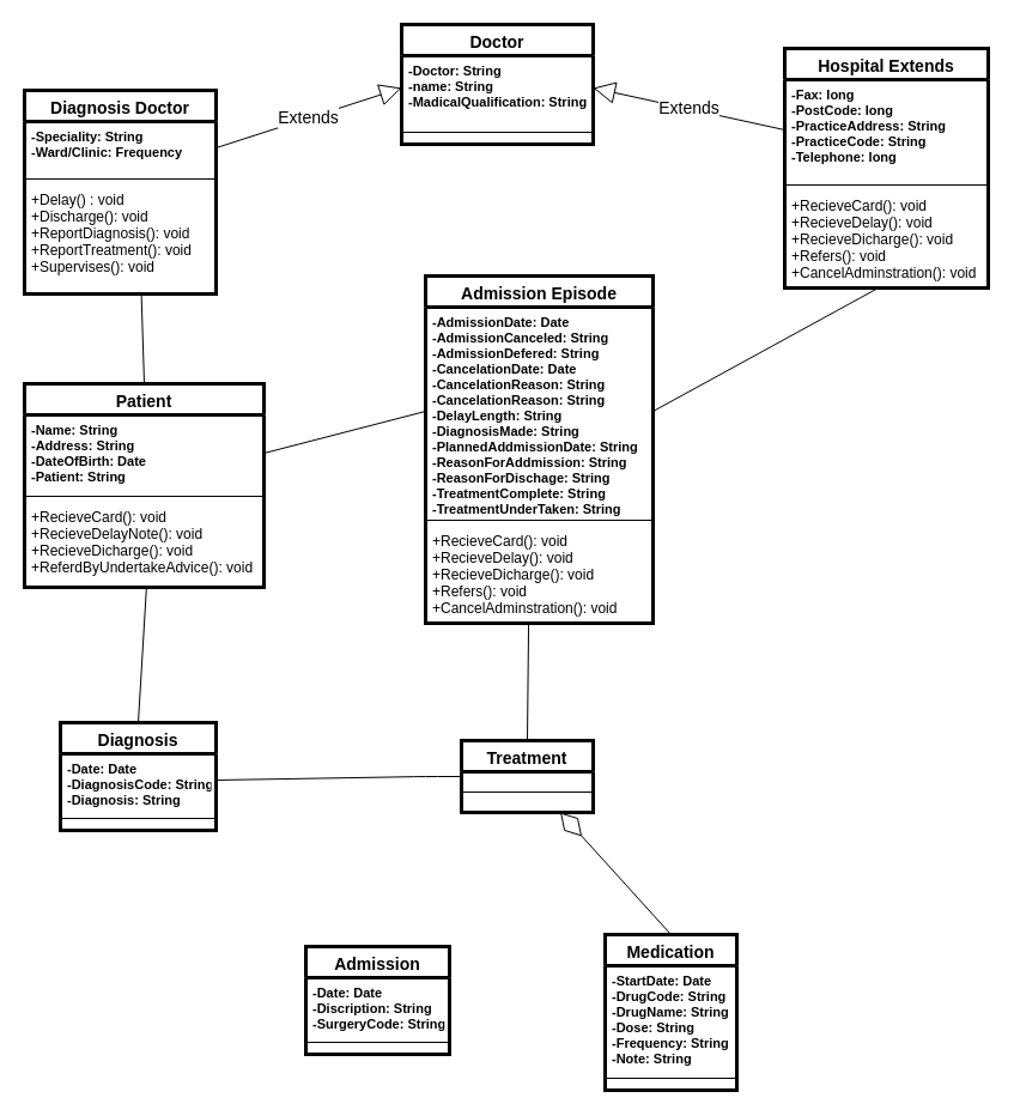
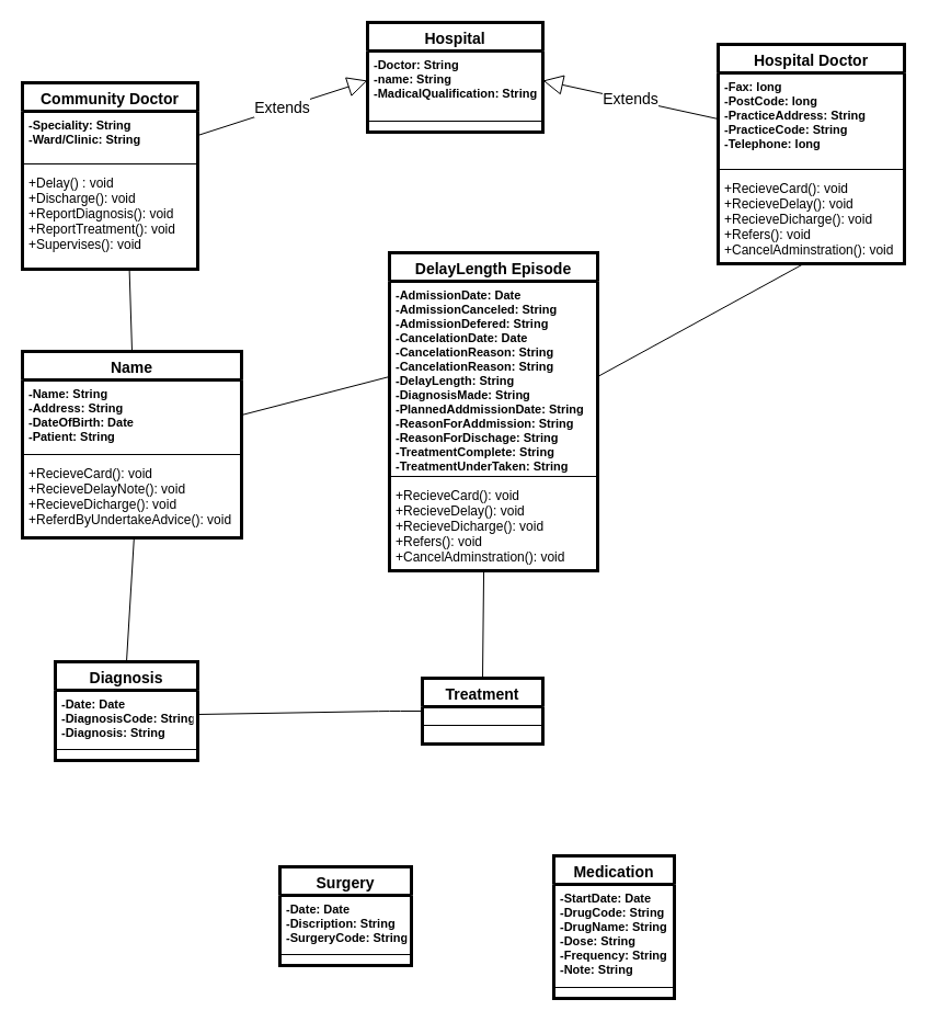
  <mxCell id="0" />
  <mxCell id="1" parent="0" />
- <mxCell id="2" value="Doctor" style="swimlane;fontStyle=1;align=center;verticalAlign=top;childLayout=stackLayout;horizontal=1;startSize=26;horizontalStack=0;resizeParent=1;resizeParentMax=0;resizeLast=0;collapsible=1;marginBottom=0;fontSize=14;strokeWidth=3;" parent="1" vertex="1"><mxGeometry x="335" y="20" width="160" height="100" as="geometry" /></mxCell>
+ <mxCell id="2" value="Hospital" style="swimlane;fontStyle=1;align=center;verticalAlign=top;childLayout=stackLayout;horizontal=1;startSize=26;horizontalStack=0;resizeParent=1;resizeParentMax=0;resizeLast=0;collapsible=1;marginBottom=0;fontSize=14;strokeWidth=3;" parent="1" vertex="1"><mxGeometry x="335" y="20" width="160" height="100" as="geometry" /></mxCell>
  <mxCell id="3" value="-Doctor: String&#10;-name: String&#10;-MadicalQualification: String" style="text;strokeColor=none;fillColor=none;align=left;verticalAlign=top;spacingLeft=4;spacingRight=4;overflow=hidden;rotatable=0;points=[[0,0.5],[1,0.5]];portConstraint=eastwest;fontSize=11;fontStyle=1" parent="2" vertex="1"><mxGeometry y="26" width="160" height="54" as="geometry" /></mxCell>
  <mxCell id="4" value="" style="line;strokeWidth=1;fillColor=none;align=left;verticalAlign=middle;spacingTop=-1;spacingLeft=3;spacingRight=3;rotatable=0;labelPosition=right;points=[];portConstraint=eastwest;" parent="2" vertex="1"><mxGeometry y="80" width="160" height="20" as="geometry" /></mxCell>
- <mxCell id="5" value="Diagnosis Doctor" style="swimlane;fontStyle=1;align=center;verticalAlign=top;childLayout=stackLayout;horizontal=1;startSize=26;horizontalStack=0;resizeParent=1;resizeParentMax=0;resizeLast=0;collapsible=1;marginBottom=0;fontSize=14;strokeWidth=3;" parent="1" vertex="1"><mxGeometry x="20" y="75" width="160" height="170" as="geometry" /></mxCell>
- <mxCell id="6" value="-Speciality: String&#10;-Ward/Clinic: Frequency" style="text;strokeColor=none;fillColor=none;align=left;verticalAlign=top;spacingLeft=4;spacingRight=4;overflow=hidden;rotatable=0;points=[[0,0.5],[1,0.5]];portConstraint=eastwest;fontStyle=1;fontSize=11;" parent="5" vertex="1"><mxGeometry y="26" width="160" height="44" as="geometry" /></mxCell>
+ <mxCell id="5" value="Community Doctor" style="swimlane;fontStyle=1;align=center;verticalAlign=top;childLayout=stackLayout;horizontal=1;startSize=26;horizontalStack=0;resizeParent=1;resizeParentMax=0;resizeLast=0;collapsible=1;marginBottom=0;fontSize=14;strokeWidth=3;" parent="1" vertex="1"><mxGeometry x="20" y="75" width="160" height="170" as="geometry" /></mxCell>
+ <mxCell id="6" value="-Speciality: String&#10;-Ward/Clinic: String" style="text;strokeColor=none;fillColor=none;align=left;verticalAlign=top;spacingLeft=4;spacingRight=4;overflow=hidden;rotatable=0;points=[[0,0.5],[1,0.5]];portConstraint=eastwest;fontStyle=1;fontSize=11;" parent="5" vertex="1"><mxGeometry y="26" width="160" height="44" as="geometry" /></mxCell>
  <mxCell id="7" value="" style="line;strokeWidth=1;fillColor=none;align=left;verticalAlign=middle;spacingTop=-1;spacingLeft=3;spacingRight=3;rotatable=0;labelPosition=right;points=[];portConstraint=eastwest;" parent="5" vertex="1"><mxGeometry y="70" width="160" height="8" as="geometry" /></mxCell>
  <mxCell id="8" value="+Delay() : void&#10;+Discharge(): void&#10;+ReportDiagnosis(): void&#10;+ReportTreatment(): void&#10;+Supervises(): void" style="text;strokeColor=none;fillColor=none;align=left;verticalAlign=top;spacingLeft=4;spacingRight=4;overflow=hidden;rotatable=0;points=[[0,0.5],[1,0.5]];portConstraint=eastwest;" parent="5" vertex="1"><mxGeometry y="78" width="160" height="92" as="geometry" /></mxCell>
- <mxCell id="9" value="Hospital Extends" style="swimlane;fontStyle=1;align=center;verticalAlign=top;childLayout=stackLayout;horizontal=1;startSize=26;horizontalStack=0;resizeParent=1;resizeParentMax=0;resizeLast=0;collapsible=1;marginBottom=0;fontSize=14;strokeWidth=3;" parent="1" vertex="1"><mxGeometry x="655" y="40" width="170" height="200" as="geometry" /></mxCell>
+ <mxCell id="9" value="Hospital Doctor" style="swimlane;fontStyle=1;align=center;verticalAlign=top;childLayout=stackLayout;horizontal=1;startSize=26;horizontalStack=0;resizeParent=1;resizeParentMax=0;resizeLast=0;collapsible=1;marginBottom=0;fontSize=14;strokeWidth=3;" parent="1" vertex="1"><mxGeometry x="655" y="40" width="170" height="200" as="geometry" /></mxCell>
  <mxCell id="10" value="-Fax: long&#10;-PostCode: long&#10;-PracticeAddress: String&#10;-PracticeCode: String&#10;-Telephone: long" style="text;strokeColor=none;fillColor=none;align=left;verticalAlign=top;spacingLeft=4;spacingRight=4;overflow=hidden;rotatable=0;points=[[0,0.5],[1,0.5]];portConstraint=eastwest;fontStyle=1;fontSize=11;" parent="9" vertex="1"><mxGeometry y="26" width="170" height="84" as="geometry" /></mxCell>
  <mxCell id="11" value="" style="line;strokeWidth=1;fillColor=none;align=left;verticalAlign=middle;spacingTop=-1;spacingLeft=3;spacingRight=3;rotatable=0;labelPosition=right;points=[];portConstraint=eastwest;" parent="9" vertex="1"><mxGeometry y="110" width="170" height="8" as="geometry" /></mxCell>
  <mxCell id="12" value="+RecieveCard(): void&#10;+RecieveDelay(): void&#10;+RecieveDicharge(): void&#10;+Refers(): void&#10;+CancelAdminstration(): void" style="text;strokeColor=none;fillColor=none;align=left;verticalAlign=top;spacingLeft=4;spacingRight=4;overflow=hidden;rotatable=0;points=[[0,0.5],[1,0.5]];portConstraint=eastwest;" parent="9" vertex="1"><mxGeometry y="118" width="170" height="82" as="geometry" /></mxCell>
  <mxCell id="13" value="Extends" style="endArrow=block;endSize=16;endFill=0;html=1;fontSize=14;exitX=0;exitY=0.5;exitDx=0;exitDy=0;entryX=1;entryY=0.5;entryDx=0;entryDy=0;" parent="1" source="10" target="3" edge="1"><mxGeometry width="160" relative="1" as="geometry"><mxPoint x="205" y="120" as="sourcePoint" /><mxPoint x="365" y="120" as="targetPoint" /></mxGeometry></mxCell>
  <mxCell id="14" value="Extends" style="endArrow=block;endSize=16;endFill=0;html=1;fontSize=14;exitX=1;exitY=0.5;exitDx=0;exitDy=0;entryX=0;entryY=0.5;entryDx=0;entryDy=0;" parent="1" source="6" target="3" edge="1"><mxGeometry width="160" relative="1" as="geometry"><mxPoint x="205" y="160" as="sourcePoint" /><mxPoint x="525" y="70" as="targetPoint" /></mxGeometry></mxCell>
- <mxCell id="15" value="Patient" style="swimlane;fontStyle=1;align=center;verticalAlign=top;childLayout=stackLayout;horizontal=1;startSize=26;horizontalStack=0;resizeParent=1;resizeParentMax=0;resizeLast=0;collapsible=1;marginBottom=0;fontSize=14;strokeWidth=3;" parent="1" vertex="1"><mxGeometry x="20" y="320" width="200" height="170" as="geometry" /></mxCell>
+ <mxCell id="15" value="Name" style="swimlane;fontStyle=1;align=center;verticalAlign=top;childLayout=stackLayout;horizontal=1;startSize=26;horizontalStack=0;resizeParent=1;resizeParentMax=0;resizeLast=0;collapsible=1;marginBottom=0;fontSize=14;strokeWidth=3;" parent="1" vertex="1"><mxGeometry x="20" y="320" width="200" height="170" as="geometry" /></mxCell>
  <mxCell id="16" value="-Name: String&#10;-Address: String&#10;-DateOfBirth: Date&#10;-Patient: String" style="text;strokeColor=none;fillColor=none;align=left;verticalAlign=top;spacingLeft=4;spacingRight=4;overflow=hidden;rotatable=0;points=[[0,0.5],[1,0.5]];portConstraint=eastwest;fontStyle=1;fontSize=11;" parent="15" vertex="1"><mxGeometry y="26" width="200" height="64" as="geometry" /></mxCell>
  <mxCell id="17" value="" style="line;strokeWidth=1;fillColor=none;align=left;verticalAlign=middle;spacingTop=-1;spacingLeft=3;spacingRight=3;rotatable=0;labelPosition=right;points=[];portConstraint=eastwest;" parent="15" vertex="1"><mxGeometry y="90" width="200" height="8" as="geometry" /></mxCell>
  <mxCell id="18" value="+RecieveCard(): void&#10;+RecieveDelayNote(): void&#10;+RecieveDicharge(): void&#10;+ReferdByUndertakeAdvice(): void" style="text;strokeColor=none;fillColor=none;align=left;verticalAlign=top;spacingLeft=4;spacingRight=4;overflow=hidden;rotatable=0;points=[[0,0.5],[1,0.5]];portConstraint=eastwest;" parent="15" vertex="1"><mxGeometry y="98" width="200" height="72" as="geometry" /></mxCell>
- <mxCell id="19" value="Admission Episode" style="swimlane;fontStyle=1;align=center;verticalAlign=top;childLayout=stackLayout;horizontal=1;startSize=26;horizontalStack=0;resizeParent=1;resizeParentMax=0;resizeLast=0;collapsible=1;marginBottom=0;fontSize=14;strokeWidth=3;" parent="1" vertex="1"><mxGeometry x="355" y="230" width="190" height="290" as="geometry" /></mxCell>
+ <mxCell id="19" value="DelayLength Episode" style="swimlane;fontStyle=1;align=center;verticalAlign=top;childLayout=stackLayout;horizontal=1;startSize=26;horizontalStack=0;resizeParent=1;resizeParentMax=0;resizeLast=0;collapsible=1;marginBottom=0;fontSize=14;strokeWidth=3;" parent="1" vertex="1"><mxGeometry x="355" y="230" width="190" height="290" as="geometry" /></mxCell>
  <mxCell id="20" value="-AdmissionDate: Date&#10;-AdmissionCanceled: String&#10;-AdmissionDefered: String&#10;-CancelationDate: Date&#10;-CancelationReason: String&#10;-CancelationReason: String&#10;-DelayLength: String&#10;-DiagnosisMade: String&#10;-PlannedAddmissionDate: String&#10;-ReasonForAddmission: String&#10;-ReasonForDischage: String&#10;-TreatmentComplete: String&#10;-TreatmentUnderTaken: String" style="text;strokeColor=none;fillColor=none;align=left;verticalAlign=top;spacingLeft=4;spacingRight=4;overflow=hidden;rotatable=0;points=[[0,0.5],[1,0.5]];portConstraint=eastwest;fontStyle=1;fontSize=11;" parent="19" vertex="1"><mxGeometry y="26" width="190" height="174" as="geometry" /></mxCell>
  <mxCell id="21" value="" style="line;strokeWidth=1;fillColor=none;align=left;verticalAlign=middle;spacingTop=-1;spacingLeft=3;spacingRight=3;rotatable=0;labelPosition=right;points=[];portConstraint=eastwest;" parent="19" vertex="1"><mxGeometry y="200" width="190" height="8" as="geometry" /></mxCell>
  <mxCell id="22" value="+RecieveCard(): void&#10;+RecieveDelay(): void&#10;+RecieveDicharge(): void&#10;+Refers(): void&#10;+CancelAdminstration(): void" style="text;strokeColor=none;fillColor=none;align=left;verticalAlign=top;spacingLeft=4;spacingRight=4;overflow=hidden;rotatable=0;points=[[0,0.5],[1,0.5]];portConstraint=eastwest;" parent="19" vertex="1"><mxGeometry y="208" width="190" height="82" as="geometry" /></mxCell>
  <mxCell id="23" value="Diagnosis" style="swimlane;fontStyle=1;align=center;verticalAlign=top;childLayout=stackLayout;horizontal=1;startSize=26;horizontalStack=0;resizeParent=1;resizeParentMax=0;resizeLast=0;collapsible=1;marginBottom=0;fontSize=14;strokeWidth=3;" parent="1" vertex="1"><mxGeometry x="50" y="603" width="130" height="90" as="geometry" /></mxCell>
  <mxCell id="24" value="-Date: Date&#10;-DiagnosisCode: String&#10;-Diagnosis: String" style="text;strokeColor=none;fillColor=none;align=left;verticalAlign=top;spacingLeft=4;spacingRight=4;overflow=hidden;rotatable=0;points=[[0,0.5],[1,0.5]];portConstraint=eastwest;fontSize=11;fontStyle=1" parent="23" vertex="1"><mxGeometry y="26" width="130" height="44" as="geometry" /></mxCell>
  <mxCell id="25" value="" style="line;strokeWidth=1;fillColor=none;align=left;verticalAlign=middle;spacingTop=-1;spacingLeft=3;spacingRight=3;rotatable=0;labelPosition=right;points=[];portConstraint=eastwest;" parent="23" vertex="1"><mxGeometry y="70" width="130" height="20" as="geometry" /></mxCell>
  <mxCell id="26" value="Treatment" style="swimlane;fontStyle=1;align=center;verticalAlign=top;childLayout=stackLayout;horizontal=1;startSize=26;horizontalStack=0;resizeParent=1;resizeParentMax=0;resizeLast=0;collapsible=1;marginBottom=0;fontSize=14;strokeWidth=3;" parent="1" vertex="1"><mxGeometry x="385" y="618" width="110" height="60" as="geometry" /></mxCell>
  <mxCell id="27" value="" style="line;strokeWidth=1;fillColor=none;align=left;verticalAlign=middle;spacingTop=-1;spacingLeft=3;spacingRight=3;rotatable=0;labelPosition=right;points=[];portConstraint=eastwest;" parent="26" vertex="1"><mxGeometry y="26" width="110" height="34" as="geometry" /></mxCell>
  <mxCell id="28" value="Medication" style="swimlane;fontStyle=1;align=center;verticalAlign=top;childLayout=stackLayout;horizontal=1;startSize=26;horizontalStack=0;resizeParent=1;resizeParentMax=0;resizeLast=0;collapsible=1;marginBottom=0;fontSize=14;strokeWidth=3;" parent="1" vertex="1"><mxGeometry x="505" y="780" width="110" height="130" as="geometry" /></mxCell>
  <mxCell id="29" value="-StartDate: Date&#10;-DrugCode: String&#10;-DrugName: String&#10;-Dose: String&#10;-Frequency: String&#10;-Note: String" style="text;strokeColor=none;fillColor=none;align=left;verticalAlign=top;spacingLeft=4;spacingRight=4;overflow=hidden;rotatable=0;points=[[0,0.5],[1,0.5]];portConstraint=eastwest;fontSize=11;fontStyle=1" parent="28" vertex="1"><mxGeometry y="26" width="110" height="84" as="geometry" /></mxCell>
  <mxCell id="30" value="" style="line;strokeWidth=1;fillColor=none;align=left;verticalAlign=middle;spacingTop=-1;spacingLeft=3;spacingRight=3;rotatable=0;labelPosition=right;points=[];portConstraint=eastwest;" parent="28" vertex="1"><mxGeometry y="110" width="110" height="20" as="geometry" /></mxCell>
- <mxCell id="31" value="Admission" style="swimlane;fontStyle=1;align=center;verticalAlign=top;childLayout=stackLayout;horizontal=1;startSize=26;horizontalStack=0;resizeParent=1;resizeParentMax=0;resizeLast=0;collapsible=1;marginBottom=0;fontSize=14;strokeWidth=3;" parent="1" vertex="1"><mxGeometry x="255" y="790" width="120" height="90" as="geometry" /></mxCell>
+ <mxCell id="31" value="Surgery" style="swimlane;fontStyle=1;align=center;verticalAlign=top;childLayout=stackLayout;horizontal=1;startSize=26;horizontalStack=0;resizeParent=1;resizeParentMax=0;resizeLast=0;collapsible=1;marginBottom=0;fontSize=14;strokeWidth=3;" parent="1" vertex="1"><mxGeometry x="255" y="790" width="120" height="90" as="geometry" /></mxCell>
  <mxCell id="32" value="-Date: Date&#10;-Discription: String&#10;-SurgeryCode: String" style="text;strokeColor=none;fillColor=none;align=left;verticalAlign=top;spacingLeft=4;spacingRight=4;overflow=hidden;rotatable=0;points=[[0,0.5],[1,0.5]];portConstraint=eastwest;fontSize=11;fontStyle=1" parent="31" vertex="1"><mxGeometry y="26" width="120" height="44" as="geometry" /></mxCell>
  <mxCell id="33" value="" style="line;strokeWidth=1;fillColor=none;align=left;verticalAlign=middle;spacingTop=-1;spacingLeft=3;spacingRight=3;rotatable=0;labelPosition=right;points=[];portConstraint=eastwest;" parent="31" vertex="1"><mxGeometry y="70" width="120" height="20" as="geometry" /></mxCell>
  <mxCell id="34" value="" style="endArrow=none;html=1;fontSize=16;exitX=0.5;exitY=0;exitDx=0;exitDy=0;entryX=0.61;entryY=1.002;entryDx=0;entryDy=0;entryPerimeter=0;" parent="1" source="15" target="8" edge="1"><mxGeometry width="50" height="50" relative="1" as="geometry"><mxPoint x="295" y="420" as="sourcePoint" /><mxPoint x="135" y="240" as="targetPoint" /><Array as="points" /></mxGeometry></mxCell>
  <mxCell id="35" value="" style="endArrow=none;html=1;fontSize=16;exitX=0.5;exitY=0;exitDx=0;exitDy=0;entryX=0.509;entryY=1.014;entryDx=0;entryDy=0;entryPerimeter=0;" parent="1" source="23" target="18" edge="1"><mxGeometry width="50" height="50" relative="1" as="geometry"><mxPoint x="285" y="654.82" as="sourcePoint" /><mxPoint x="262.6" y="560.004" as="targetPoint" /><Array as="points" /></mxGeometry></mxCell>
  <mxCell id="36" value="" style="endArrow=none;html=1;fontSize=16;exitX=0.5;exitY=0;exitDx=0;exitDy=0;entryX=0.453;entryY=0.992;entryDx=0;entryDy=0;entryPerimeter=0;" parent="1" source="26" target="22" edge="1"><mxGeometry width="50" height="50" relative="1" as="geometry"><mxPoint x="195" y="610" as="sourcePoint" /><mxPoint x="196.8" y="521.008" as="targetPoint" /><Array as="points" /></mxGeometry></mxCell>
  <mxCell id="37" value="" style="endArrow=none;html=1;fontSize=16;exitX=1;exitY=0.5;exitDx=0;exitDy=0;entryX=0;entryY=0.5;entryDx=0;entryDy=0;" parent="1" source="24" target="26" edge="1"><mxGeometry width="50" height="50" relative="1" as="geometry"><mxPoint x="195" y="610" as="sourcePoint" /><mxPoint x="196.8" y="521.008" as="targetPoint" /><Array as="points"><mxPoint x="355" y="648" /></Array></mxGeometry></mxCell>
- <mxCell id="38" value="" style="endArrow=diamondThin;endFill=0;endSize=24;html=1;fontSize=16;exitX=0.5;exitY=0;exitDx=0;exitDy=0;entryX=0.75;entryY=1;entryDx=0;entryDy=0;" parent="1" source="28" target="26" edge="1"><mxGeometry width="160" relative="1" as="geometry"><mxPoint x="385" y="760" as="sourcePoint" /><mxPoint x="477.5" y="660" as="targetPoint" /></mxGeometry></mxCell>
  <mxCell id="39" value="" style="endArrow=none;html=1;fontSize=16;exitX=1;exitY=0.5;exitDx=0;exitDy=0;entryX=0;entryY=0.5;entryDx=0;entryDy=0;" parent="1" source="16" target="20" edge="1"><mxGeometry width="50" height="50" relative="1" as="geometry"><mxPoint x="125" y="330" as="sourcePoint" /><mxPoint x="172.6" y="255.184" as="targetPoint" /><Array as="points" /></mxGeometry></mxCell>
  <mxCell id="40" value="" style="endArrow=none;html=1;fontSize=16;exitX=1;exitY=0.5;exitDx=0;exitDy=0;entryX=0.467;entryY=0.992;entryDx=0;entryDy=0;entryPerimeter=0;" parent="1" source="20" target="12" edge="1"><mxGeometry width="50" height="50" relative="1" as="geometry"><mxPoint x="225" y="388" as="sourcePoint" /><mxPoint x="365" y="313" as="targetPoint" /><Array as="points" /></mxGeometry></mxCell>
